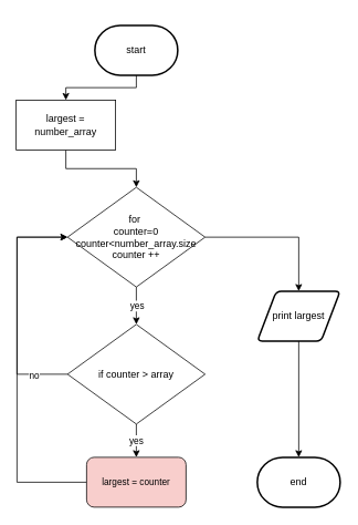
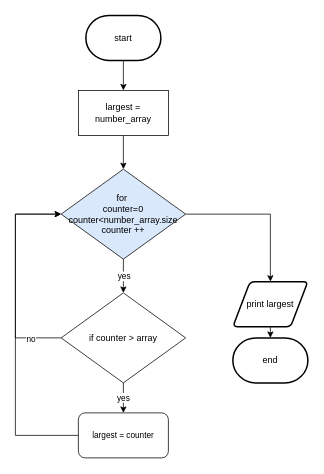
  <mxCell id="0" />
  <mxCell id="1" parent="0" />
- <mxCell id="2" value="end" style="strokeWidth=2;html=1;shape=mxgraph.flowchart.terminator;whiteSpace=wrap;" parent="1" vertex="1"><mxGeometry x="310" y="550" width="100" height="60" as="geometry" /></mxCell>
+ <mxCell id="2" value="end" style="strokeWidth=2;html=1;shape=mxgraph.flowchart.terminator;whiteSpace=wrap;" parent="1" vertex="1"><mxGeometry x="310" y="450" width="100" height="60" as="geometry" /></mxCell>
  <mxCell id="3" value="yes" style="edgeStyle=orthogonalEdgeStyle;shape=connector;rounded=0;html=1;exitX=0.5;exitY=1;exitDx=0;exitDy=0;entryX=0.5;entryY=0;entryDx=0;entryDy=0;labelBackgroundColor=default;fontFamily=Helvetica;fontSize=11;fontColor=default;endArrow=classic;strokeColor=default;" parent="1" source="5" edge="1"><mxGeometry relative="1" as="geometry"><mxPoint x="164" y="390" as="targetPoint" /></mxGeometry></mxCell>
  <mxCell id="4" style="edgeStyle=orthogonalEdgeStyle;shape=connector;rounded=0;html=1;exitX=1;exitY=0.5;exitDx=0;exitDy=0;entryX=0.5;entryY=0;entryDx=0;entryDy=0;labelBackgroundColor=default;fontFamily=Helvetica;fontSize=11;fontColor=default;endArrow=classic;strokeColor=default;" edge="1" parent="1" source="5" target="11"><mxGeometry relative="1" as="geometry" /></mxCell>
- <mxCell id="5" value="for&amp;nbsp;&lt;br&gt;counter=0&lt;br&gt;counter&amp;lt;number_array.size&lt;br&gt;counter ++" style="rhombus;whiteSpace=wrap;html=1;" parent="1" vertex="1"><mxGeometry x="81" y="225" width="166" height="120" as="geometry" /></mxCell>
+ <mxCell id="5" value="for&amp;nbsp;&lt;br&gt;counter=0&lt;br&gt;counter&amp;lt;number_array.size&lt;br&gt;counter ++" style="rhombus;whiteSpace=wrap;html=1;fillColor=#dae8fc;" parent="1" vertex="1"><mxGeometry x="81" y="225" width="166" height="120" as="geometry" /></mxCell>
  <mxCell id="6" style="edgeStyle=orthogonalEdgeStyle;shape=connector;rounded=0;html=1;exitX=0.5;exitY=1;exitDx=0;exitDy=0;exitPerimeter=0;entryX=0.5;entryY=0;entryDx=0;entryDy=0;labelBackgroundColor=default;fontFamily=Helvetica;fontSize=11;fontColor=default;endArrow=classic;strokeColor=default;" parent="1" source="7" target="9" edge="1"><mxGeometry relative="1" as="geometry" /></mxCell>
- <mxCell id="7" value="start" style="strokeWidth=2;html=1;shape=mxgraph.flowchart.terminator;whiteSpace=wrap;" parent="1" vertex="1"><mxGeometry x="114" y="30" width="100" height="60" as="geometry" /></mxCell>
+ <mxCell id="7" value="start" style="strokeWidth=2;html=1;shape=mxgraph.flowchart.terminator;whiteSpace=wrap;" parent="1" vertex="1"><mxGeometry x="114" y="20" width="100" height="60" as="geometry" /></mxCell>
  <mxCell id="8" style="edgeStyle=orthogonalEdgeStyle;shape=connector;rounded=0;html=1;exitX=0.5;exitY=1;exitDx=0;exitDy=0;entryX=0.5;entryY=0;entryDx=0;entryDy=0;labelBackgroundColor=default;fontFamily=Helvetica;fontSize=11;fontColor=default;endArrow=classic;strokeColor=default;" parent="1" source="9" target="5" edge="1"><mxGeometry relative="1" as="geometry" /></mxCell>
- <mxCell id="9" value="largest = number_array" style="rounded=0;whiteSpace=wrap;html=1;" parent="1" vertex="1"><mxGeometry x="19" y="120" width="120" height="60" as="geometry" /></mxCell>
+ <mxCell id="9" value="largest = number_array" style="rounded=0;whiteSpace=wrap;html=1;" parent="1" vertex="1"><mxGeometry x="104" y="120" width="120" height="60" as="geometry" /></mxCell>
  <mxCell id="10" style="edgeStyle=orthogonalEdgeStyle;shape=connector;rounded=0;html=1;exitX=0.5;exitY=1;exitDx=0;exitDy=0;entryX=0.5;entryY=0;entryDx=0;entryDy=0;entryPerimeter=0;labelBackgroundColor=default;fontFamily=Helvetica;fontSize=11;fontColor=default;endArrow=classic;strokeColor=default;" parent="1" source="11" target="2" edge="1"><mxGeometry relative="1" as="geometry" /></mxCell>
- <mxCell id="11" value="print largest" style="shape=parallelogram;html=1;strokeWidth=2;perimeter=parallelogramPerimeter;whiteSpace=wrap;rounded=1;arcSize=12;size=0.23;" parent="1" vertex="1"><mxGeometry x="310" y="350" width="100" height="60" as="geometry" /></mxCell>
+ <mxCell id="11" value="print largest" style="shape=parallelogram;html=1;strokeWidth=2;perimeter=parallelogramPerimeter;whiteSpace=wrap;rounded=1;arcSize=12;size=0.23;" parent="1" vertex="1"><mxGeometry x="310" y="375" width="100" height="60" as="geometry" /></mxCell>
  <mxCell id="12" style="edgeStyle=orthogonalEdgeStyle;shape=connector;rounded=0;html=1;exitX=0;exitY=0.5;exitDx=0;exitDy=0;entryX=0;entryY=0.5;entryDx=0;entryDy=0;labelBackgroundColor=default;fontFamily=Helvetica;fontSize=11;fontColor=default;endArrow=classic;strokeColor=default;" edge="1" parent="1" source="15" target="5"><mxGeometry relative="1" as="geometry"><Array as="points"><mxPoint x="20" y="450" /><mxPoint x="20" y="285" /></Array></mxGeometry></mxCell>
  <mxCell id="13" value="no" style="edgeLabel;html=1;align=center;verticalAlign=middle;resizable=0;points=[];fontSize=11;fontFamily=Helvetica;fontColor=default;" vertex="1" connectable="0" parent="12"><mxGeometry x="-0.713" y="1" relative="1" as="geometry"><mxPoint as="offset" /></mxGeometry></mxCell>
  <mxCell id="14" value="yes" style="edgeStyle=orthogonalEdgeStyle;shape=connector;rounded=0;html=1;exitX=0.5;exitY=1;exitDx=0;exitDy=0;labelBackgroundColor=default;fontFamily=Helvetica;fontSize=11;fontColor=default;endArrow=classic;strokeColor=default;" edge="1" parent="1" source="15" target="17"><mxGeometry relative="1" as="geometry" /></mxCell>
  <mxCell id="15" value="if counter &amp;gt; array" style="rhombus;whiteSpace=wrap;html=1;" vertex="1" parent="1"><mxGeometry x="81" y="390" width="166" height="120" as="geometry" /></mxCell>
  <mxCell id="16" style="edgeStyle=orthogonalEdgeStyle;shape=connector;rounded=0;html=1;exitX=0;exitY=0.5;exitDx=0;exitDy=0;entryX=0;entryY=0.5;entryDx=0;entryDy=0;labelBackgroundColor=default;fontFamily=Helvetica;fontSize=11;fontColor=default;endArrow=classic;strokeColor=default;" edge="1" parent="1" source="17" target="5"><mxGeometry relative="1" as="geometry"><Array as="points"><mxPoint x="20" y="580" /><mxPoint x="20" y="285" /></Array></mxGeometry></mxCell>
- <mxCell id="17" value="largest = counter" style="rounded=1;whiteSpace=wrap;html=1;fontFamily=Helvetica;fontSize=11;fontColor=default;fillColor=#f8cecc;" vertex="1" parent="1"><mxGeometry x="104" y="550" width="120" height="60" as="geometry" /></mxCell>
+ <mxCell id="17" value="largest = counter" style="rounded=1;whiteSpace=wrap;html=1;fontFamily=Helvetica;fontSize=11;fontColor=default;" vertex="1" parent="1"><mxGeometry x="104" y="550" width="120" height="60" as="geometry" /></mxCell>
